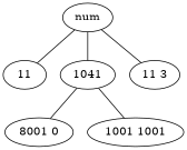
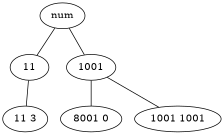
  graph {
    num
    11
-   1001 [label=1041]
+   1001
    n4 [label="11 3"]
    n5 [label="8001 0"]
    "1001 1001"
    num -- 11
    num -- 1001
-   num -- n4
+   11 -- n4
    1001 -- n5
    1001 -- "1001 1001"
  }
